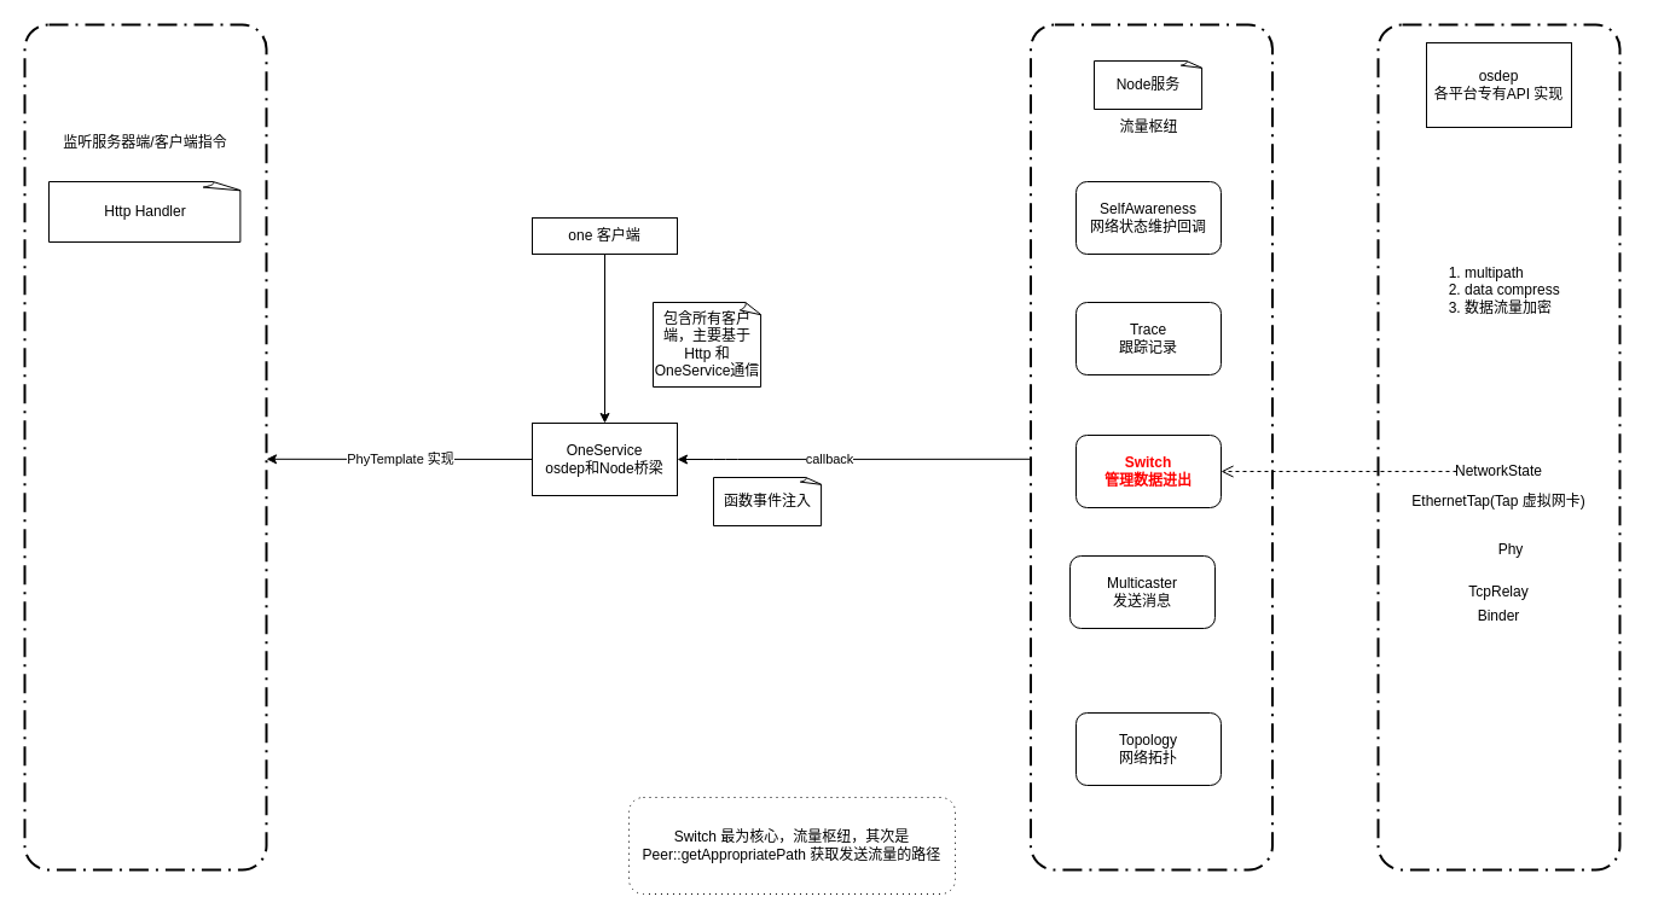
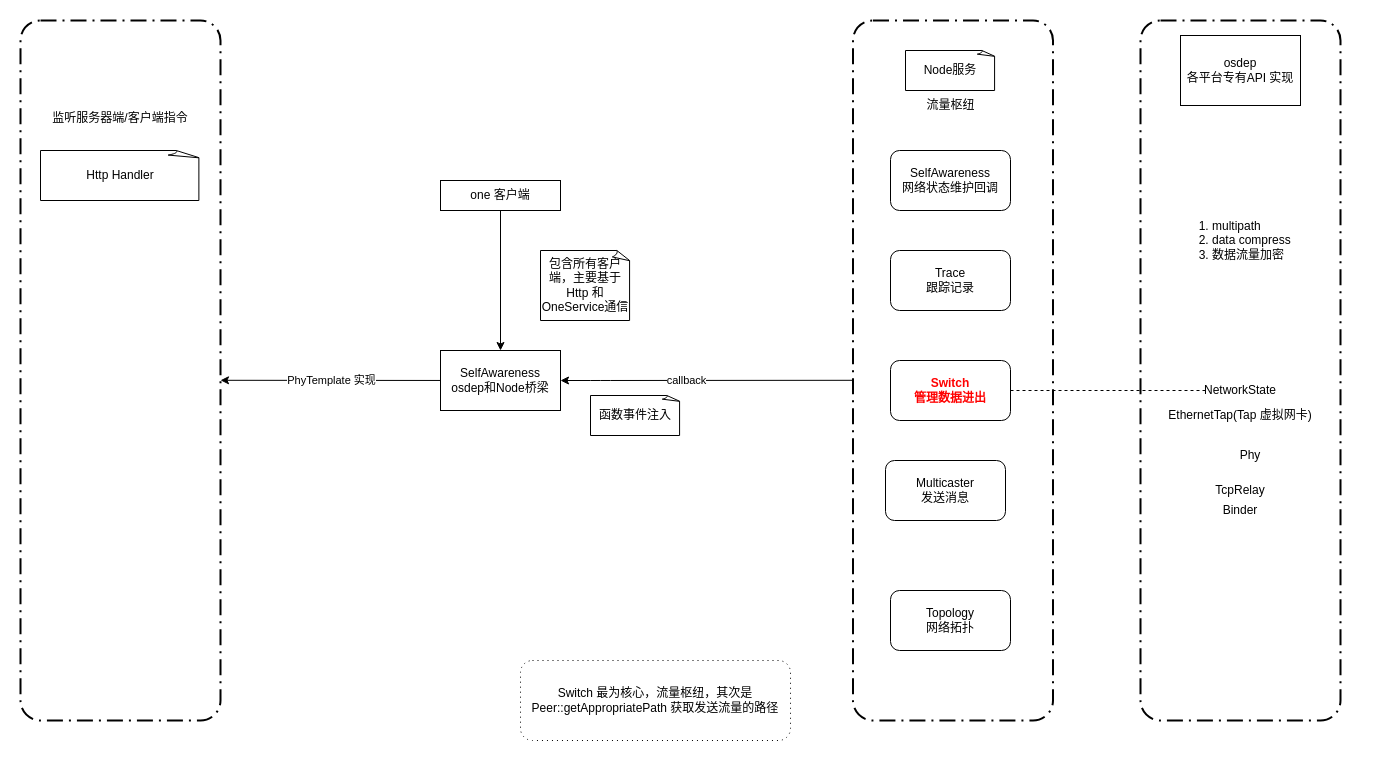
  <mxCell id="0" />
  <mxCell id="1" parent="0" />
  <mxCell id="2" value="" style="rounded=1;arcSize=10;dashed=1;strokeColor=#000000;fillColor=none;gradientColor=none;dashPattern=8 3 1 3;strokeWidth=2;" parent="1" vertex="1"><mxGeometry x="852.5" width="200" height="700" as="geometry" y="20" /></mxCell>
  <mxCell id="3" value="" style="rounded=1;arcSize=10;dashed=1;strokeColor=#000000;fillColor=none;gradientColor=none;dashPattern=8 3 1 3;strokeWidth=2;" parent="1" vertex="1"><mxGeometry x="1140" width="200" height="700" as="geometry" y="20" /></mxCell>
- <mxCell id="4" value="OneService&lt;br&gt;osdep和Node桥梁" style="rounded=0;whiteSpace=wrap;html=1;" parent="1" vertex="1"><mxGeometry x="440" y="350" width="120" height="60" as="geometry" /></mxCell>
+ <mxCell id="4" value="SelfAwareness&lt;br&gt;osdep和Node桥梁" style="rounded=0;whiteSpace=wrap;html=1;" parent="1" vertex="1"><mxGeometry x="440" y="350" width="120" height="60" as="geometry" /></mxCell>
  <mxCell id="5" value="流量枢纽" style="text;html=1;align=center;verticalAlign=middle;resizable=0;points=[];autosize=1;" parent="1" vertex="1"><mxGeometry x="915" y="95" width="70" height="20" as="geometry" /></mxCell>
  <mxCell id="6" value="osdep&lt;br&gt;各平台专有API 实现" style="whiteSpace=wrap;html=1;" parent="1" vertex="1"><mxGeometry x="1180" y="35" width="120" height="70" as="geometry" /></mxCell>
  <mxCell id="7" value="callback" style="endArrow=classic;html=1;entryX=1;entryY=0.5;entryDx=0;entryDy=0;exitX=-0.003;exitY=0.514;exitDx=0;exitDy=0;exitPerimeter=0;" parent="1" source="2" target="4" edge="1"><mxGeometry x="0.14" relative="1" as="geometry"><mxPoint x="800" y="380" as="sourcePoint" /><mxPoint x="510" y="290" as="targetPoint" /><Array as="points"><mxPoint x="600" y="380" /></Array><mxPoint as="offset" /></mxGeometry></mxCell>
  <mxCell id="8" value="函数事件注入" style="whiteSpace=wrap;html=1;shape=mxgraph.basic.document" parent="1" vertex="1"><mxGeometry x="590" y="395" width="90" height="40" as="geometry" /></mxCell>
  <mxCell id="9" value="&lt;div&gt;Trace&lt;/div&gt;&lt;div&gt;跟踪记录&lt;br&gt;&lt;/div&gt;" style="rounded=1;whiteSpace=wrap;html=1;" parent="1" vertex="1"><mxGeometry x="890" y="250" width="120" height="60" as="geometry" /></mxCell>
  <mxCell id="10" value="&lt;font color=&quot;#FF0000&quot;&gt;&lt;b&gt;Switch&lt;br&gt;管理数据进出&lt;/b&gt;&lt;/font&gt;" style="rounded=1;whiteSpace=wrap;html=1;" parent="1" vertex="1"><mxGeometry x="890" y="360" width="120" height="60" as="geometry" /></mxCell>
  <mxCell id="11" value="Multicaster&lt;br&gt;发送消息" style="rounded=1;whiteSpace=wrap;html=1;" parent="1" vertex="1"><mxGeometry x="885" y="460" width="120" height="60" as="geometry" /></mxCell>
  <mxCell id="12" value="Topology&lt;br&gt;网络拓扑" style="rounded=1;whiteSpace=wrap;html=1;" parent="1" vertex="1"><mxGeometry x="890" y="590" width="120" height="60" as="geometry" /></mxCell>
  <mxCell id="13" value="SelfAwareness&lt;br&gt;网络状态维护回调" style="rounded=1;whiteSpace=wrap;html=1;" parent="1" vertex="1"><mxGeometry x="890" y="150" width="120" height="60" as="geometry" /></mxCell>
  <mxCell id="14" value="one 客户端" style="whiteSpace=wrap;html=1;" parent="1" vertex="1"><mxGeometry x="440" y="180" width="120" height="30" as="geometry" /></mxCell>
  <mxCell id="15" value="NetworkState" style="text;html=1;strokeColor=none;fillColor=none;align=center;verticalAlign=middle;whiteSpace=wrap;rounded=0;" parent="1" vertex="1"><mxGeometry x="1205" y="380" width="70" height="20" as="geometry" /></mxCell>
  <mxCell id="16" value="EthernetTap(Tap 虚拟网卡)" style="text;html=1;strokeColor=none;fillColor=none;align=center;verticalAlign=middle;whiteSpace=wrap;rounded=0;" parent="1" vertex="1"><mxGeometry x="1125" y="400" width="230" height="30" as="geometry" /></mxCell>
  <mxCell id="17" value="包含所有客户端，主要基于Http 和 OneService通信" style="whiteSpace=wrap;html=1;shape=mxgraph.basic.document" parent="1" vertex="1"><mxGeometry x="540" y="250" width="90" height="70" as="geometry" /></mxCell>
  <mxCell id="18" value="" style="endArrow=classic;html=1;exitX=0.5;exitY=1;exitDx=0;exitDy=0;" parent="1" source="14" target="4" edge="1"><mxGeometry relative="1" as="geometry"><mxPoint x="480" y="190" as="sourcePoint" /><mxPoint x="380" y="260" as="targetPoint" /></mxGeometry></mxCell>
  <mxCell id="19" value="Node服务" style="whiteSpace=wrap;html=1;shape=mxgraph.basic.document" parent="1" vertex="1"><mxGeometry x="905" y="50" width="90" height="40" as="geometry" /></mxCell>
  <mxCell id="20" value="Binder" style="text;html=1;strokeColor=none;fillColor=none;align=center;verticalAlign=middle;whiteSpace=wrap;rounded=0;" parent="1" vertex="1"><mxGeometry x="1220" y="500" width="40" height="20" as="geometry" /></mxCell>
  <mxCell id="21" value="TcpRelay" style="text;html=1;strokeColor=none;fillColor=none;align=center;verticalAlign=middle;whiteSpace=wrap;rounded=0;" parent="1" vertex="1"><mxGeometry x="1210" y="480" width="60" height="20" as="geometry" /></mxCell>
  <mxCell id="22" value="Phy" style="text;html=1;strokeColor=none;fillColor=none;align=center;verticalAlign=middle;whiteSpace=wrap;rounded=0;" parent="1" vertex="1"><mxGeometry x="1230" y="445" width="40" height="20" as="geometry" /></mxCell>
- <mxCell id="23" value="" style="html=1;verticalAlign=bottom;endArrow=open;dashed=1;endSize=8;" parent="1" source="15" target="10" edge="1"><mxGeometry relative="1" as="geometry"><mxPoint x="1140" y="410" as="sourcePoint" /><mxPoint x="1060" y="410" as="targetPoint" /></mxGeometry></mxCell>
+ <mxCell id="23" value="" style="html=1;verticalAlign=bottom;endArrow=none;dashed=1;endSize=8;" parent="1" source="15" target="10" edge="1"><mxGeometry relative="1" as="geometry"><mxPoint x="1140" y="410" as="sourcePoint" /><mxPoint x="1060" y="410" as="targetPoint" /></mxGeometry></mxCell>
  <mxCell id="24" value="" style="rounded=1;arcSize=10;dashed=1;strokeColor=#000000;fillColor=none;gradientColor=none;dashPattern=8 3 1 3;strokeWidth=2;" vertex="1" parent="1"><mxGeometry x="20" width="200" height="700" as="geometry" y="20" /></mxCell>
  <mxCell id="25" value="监听服务器端/客户端指令" style="text;html=1;strokeColor=none;fillColor=none;align=center;verticalAlign=middle;whiteSpace=wrap;rounded=0;" vertex="1" parent="1"><mxGeometry x="40" y="105" width="160" height="25" as="geometry" /></mxCell>
  <mxCell id="26" value="&lt;div&gt;Http Handler&lt;br&gt;&lt;/div&gt;" style="whiteSpace=wrap;html=1;shape=mxgraph.basic.document" vertex="1" parent="1"><mxGeometry x="40" y="150" width="160" height="50" as="geometry" /></mxCell>
  <mxCell id="27" value="" style="endArrow=classic;html=1;entryX=1;entryY=0.514;entryDx=0;entryDy=0;entryPerimeter=0;" edge="1" parent="1" source="4" target="24"><mxGeometry relative="1" as="geometry"><mxPoint x="361" y="380" as="sourcePoint" /><mxPoint x="230" y="380" as="targetPoint" /></mxGeometry></mxCell>
  <mxCell id="28" value="PhyTemplate 实现" style="edgeLabel;resizable=0;html=1;align=center;verticalAlign=middle;" connectable="0" vertex="1" parent="27"><mxGeometry relative="1" as="geometry" /></mxCell>
  <mxCell id="29" value="&lt;ol&gt;&lt;li&gt;multipath&lt;br&gt;&lt;/li&gt;&lt;li&gt;data compress&lt;br&gt;&lt;/li&gt;&lt;li&gt;数据流量加密&lt;br&gt;&lt;/li&gt;&lt;/ol&gt;" style="text;strokeColor=none;fillColor=none;html=1;whiteSpace=wrap;verticalAlign=middle;overflow=hidden;" vertex="1" parent="1"><mxGeometry x="1170" y="190" width="140" height="100" as="geometry" /></mxCell>
  <mxCell id="30" value="&lt;div&gt;Switch 最为核心，流量枢纽，其次是Peer::getAppropriatePath 获取发送流量的路径&lt;br&gt;&lt;/div&gt;" style="shape=ext;rounded=1;html=1;whiteSpace=wrap;dashed=1;dashPattern=1 4;" vertex="1" parent="1"><mxGeometry x="520" y="660" width="270" height="80" as="geometry" /></mxCell>
